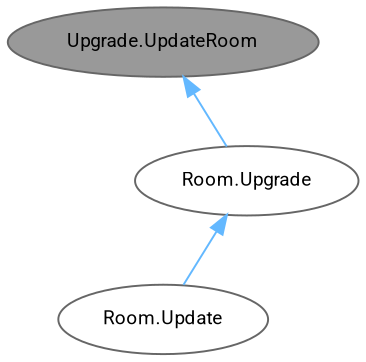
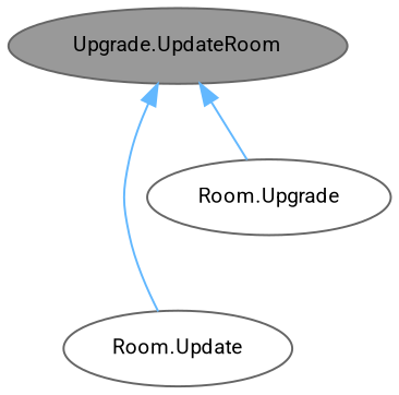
  digraph {
    fontname=Roboto
    rankdir=TB
    node [color=grey40 fillcolor=white fontname=Roboto fontsize=10 margin=0.1 style=filled]
    edge [color=steelblue1 dir=back fontname=Roboto fontsize=10 labelfontname=Helvetica labelfontsize=10 style=solid]
    n1 [color=gray40 fillcolor=grey60 fontcolor=black height=0.2 label="Upgrade.UpdateRoom" width=0.4]
    n2 [height=0.2 label="Room.Update" width=0.4]
    n3 [height=0.2 label="Room.Upgrade" width=0.4]
-   n3 -> n2
+   n1 -> n2
    n1 -> n3
  }
